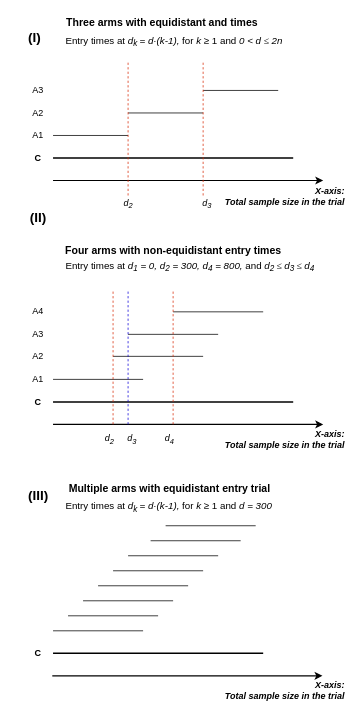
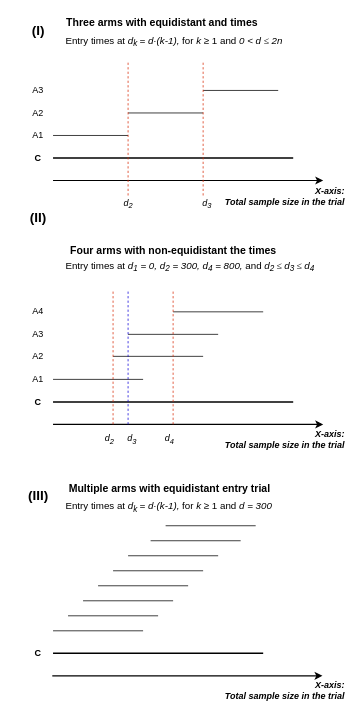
  <mxCell id="0" />
  <mxCell id="1" parent="0" />
  <mxCell id="2" value="" style="endArrow=classic;html=1;rounded=0;strokeWidth=1.5;" parent="1" edge="1"><mxGeometry width="50" height="50" relative="1" as="geometry"><mxPoint x="70" y="240" as="sourcePoint" /><mxPoint x="430" y="240" as="targetPoint" /></mxGeometry></mxCell>
  <mxCell id="3" value="" style="endArrow=none;html=1;rounded=0;fontStyle=1;strokeWidth=2;" parent="1" edge="1"><mxGeometry width="50" height="50" relative="1" as="geometry"><mxPoint x="70" y="210" as="sourcePoint" /><mxPoint x="390" y="210" as="targetPoint" /></mxGeometry></mxCell>
  <mxCell id="4" value="" style="endArrow=none;html=1;rounded=0;" parent="1" edge="1"><mxGeometry width="50" height="50" relative="1" as="geometry"><mxPoint x="70" y="180" as="sourcePoint" /><mxPoint x="170" y="180" as="targetPoint" /></mxGeometry></mxCell>
  <mxCell id="5" value="C" style="text;html=1;strokeColor=none;fillColor=none;align=center;verticalAlign=middle;whiteSpace=wrap;rounded=0;fontStyle=1" parent="1" vertex="1"><mxGeometry y="195" width="60" height="30" as="geometry" x="20" /></mxCell>
  <mxCell id="6" value="A1" style="text;html=1;strokeColor=none;fillColor=none;align=center;verticalAlign=middle;whiteSpace=wrap;rounded=0;" parent="1" vertex="1"><mxGeometry y="165" width="60" height="30" as="geometry" x="20" /></mxCell>
  <mxCell id="7" value="A2" style="text;html=1;strokeColor=none;fillColor=none;align=center;verticalAlign=middle;whiteSpace=wrap;rounded=0;" parent="1" vertex="1"><mxGeometry y="135" width="60" height="30" as="geometry" x="20" /></mxCell>
  <mxCell id="8" value="A3" style="text;html=1;strokeColor=none;fillColor=none;align=center;verticalAlign=middle;whiteSpace=wrap;rounded=0;" parent="1" vertex="1"><mxGeometry y="105" width="60" height="30" as="geometry" x="20" /></mxCell>
  <mxCell id="9" value="" style="endArrow=none;html=1;rounded=0;" parent="1" edge="1"><mxGeometry width="50" height="50" relative="1" as="geometry"><mxPoint x="170" y="150" as="sourcePoint" /><mxPoint x="270" y="150" as="targetPoint" /></mxGeometry></mxCell>
  <mxCell id="10" value="" style="endArrow=none;html=1;rounded=0;" parent="1" edge="1"><mxGeometry width="50" height="50" relative="1" as="geometry"><mxPoint x="270" y="120" as="sourcePoint" /><mxPoint x="370" y="120" as="targetPoint" /></mxGeometry></mxCell>
  <mxCell id="11" value="" style="endArrow=classic;html=1;rounded=0;strokeWidth=1.5;" parent="1" edge="1"><mxGeometry width="50" height="50" relative="1" as="geometry"><mxPoint x="70" y="565" as="sourcePoint" /><mxPoint x="430" y="565" as="targetPoint" /></mxGeometry></mxCell>
  <mxCell id="12" value="" style="endArrow=none;html=1;rounded=0;fontStyle=1;strokeWidth=2;" parent="1" edge="1"><mxGeometry width="50" height="50" relative="1" as="geometry"><mxPoint x="70" y="535" as="sourcePoint" /><mxPoint x="390" y="535" as="targetPoint" /></mxGeometry></mxCell>
  <mxCell id="13" value="C" style="text;html=1;strokeColor=none;fillColor=none;align=center;verticalAlign=middle;whiteSpace=wrap;rounded=0;fontStyle=1" parent="1" vertex="1"><mxGeometry y="520" width="60" height="30" as="geometry" x="20" /></mxCell>
  <mxCell id="14" value="A1" style="text;html=1;strokeColor=none;fillColor=none;align=center;verticalAlign=middle;whiteSpace=wrap;rounded=0;" parent="1" vertex="1"><mxGeometry y="490" width="60" height="30" as="geometry" x="20" /></mxCell>
  <mxCell id="15" value="A2" style="text;html=1;strokeColor=none;fillColor=none;align=center;verticalAlign=middle;whiteSpace=wrap;rounded=0;" parent="1" vertex="1"><mxGeometry y="460" width="60" height="30" as="geometry" x="20" /></mxCell>
  <mxCell id="16" value="A3" style="text;html=1;strokeColor=none;fillColor=none;align=center;verticalAlign=middle;whiteSpace=wrap;rounded=0;" parent="1" vertex="1"><mxGeometry y="430" width="60" height="30" as="geometry" x="20" /></mxCell>
  <mxCell id="17" value="" style="endArrow=none;html=1;rounded=0;" parent="1" edge="1"><mxGeometry width="50" height="50" relative="1" as="geometry"><mxPoint x="230" y="415" as="sourcePoint" /><mxPoint x="350" y="415" as="targetPoint" /></mxGeometry></mxCell>
  <mxCell id="18" value="" style="endArrow=none;html=1;rounded=0;" parent="1" edge="1"><mxGeometry width="50" height="50" relative="1" as="geometry"><mxPoint x="70" y="505" as="sourcePoint" /><mxPoint x="190" y="505" as="targetPoint" /></mxGeometry></mxCell>
  <mxCell id="19" value="" style="endArrow=none;html=1;rounded=0;" parent="1" edge="1"><mxGeometry width="50" height="50" relative="1" as="geometry"><mxPoint x="150" y="474.31" as="sourcePoint" /><mxPoint x="270" y="474.31" as="targetPoint" /></mxGeometry></mxCell>
  <mxCell id="20" value="" style="endArrow=none;html=1;rounded=0;" parent="1" edge="1"><mxGeometry width="50" height="50" relative="1" as="geometry"><mxPoint x="170" y="445" as="sourcePoint" /><mxPoint x="290" y="445" as="targetPoint" /></mxGeometry></mxCell>
  <mxCell id="21" value="A4" style="text;html=1;strokeColor=none;fillColor=none;align=center;verticalAlign=middle;whiteSpace=wrap;rounded=0;" parent="1" vertex="1"><mxGeometry y="400" width="60" height="30" as="geometry" x="20" /></mxCell>
  <mxCell id="22" value="" style="endArrow=none;html=1;rounded=0;fontStyle=1;strokeWidth=2;" parent="1" edge="1"><mxGeometry width="50" height="50" relative="1" as="geometry"><mxPoint x="70" y="870" as="sourcePoint" /><mxPoint x="350" y="870" as="targetPoint" /></mxGeometry></mxCell>
  <mxCell id="23" value="C" style="text;html=1;strokeColor=none;fillColor=none;align=center;verticalAlign=middle;whiteSpace=wrap;rounded=0;fontStyle=1" parent="1" vertex="1"><mxGeometry y="855" width="60" height="30" as="geometry" x="20" /></mxCell>
  <mxCell id="24" value="" style="endArrow=none;html=1;rounded=0;" parent="1" edge="1"><mxGeometry width="50" height="50" relative="1" as="geometry"><mxPoint x="130" y="780" as="sourcePoint" /><mxPoint x="250" y="780" as="targetPoint" /></mxGeometry></mxCell>
  <mxCell id="25" value="" style="endArrow=none;html=1;rounded=0;" parent="1" edge="1"><mxGeometry width="50" height="50" relative="1" as="geometry"><mxPoint x="70" y="840" as="sourcePoint" /><mxPoint x="190" y="840" as="targetPoint" /></mxGeometry></mxCell>
  <mxCell id="26" value="" style="endArrow=none;html=1;rounded=0;" parent="1" edge="1"><mxGeometry width="50" height="50" relative="1" as="geometry"><mxPoint x="90" y="820" as="sourcePoint" /><mxPoint x="210" y="820" as="targetPoint" /></mxGeometry></mxCell>
  <mxCell id="27" value="" style="endArrow=none;html=1;rounded=0;" parent="1" edge="1"><mxGeometry width="50" height="50" relative="1" as="geometry"><mxPoint x="110" y="800" as="sourcePoint" /><mxPoint x="230" y="800" as="targetPoint" /></mxGeometry></mxCell>
  <mxCell id="28" value="" style="endArrow=none;html=1;rounded=0;" parent="1" edge="1"><mxGeometry width="50" height="50" relative="1" as="geometry"><mxPoint x="150" y="760" as="sourcePoint" /><mxPoint x="270" y="760" as="targetPoint" /></mxGeometry></mxCell>
  <mxCell id="29" value="" style="endArrow=none;html=1;rounded=0;" parent="1" edge="1"><mxGeometry width="50" height="50" relative="1" as="geometry"><mxPoint x="170" y="740" as="sourcePoint" /><mxPoint x="290" y="740" as="targetPoint" /></mxGeometry></mxCell>
  <mxCell id="30" value="" style="endArrow=none;html=1;rounded=0;" parent="1" edge="1"><mxGeometry width="50" height="50" relative="1" as="geometry"><mxPoint x="200" y="720" as="sourcePoint" /><mxPoint x="320" y="720" as="targetPoint" /></mxGeometry></mxCell>
  <mxCell id="31" value="" style="endArrow=none;html=1;rounded=0;" parent="1" edge="1"><mxGeometry width="50" height="50" relative="1" as="geometry"><mxPoint x="220" y="700" as="sourcePoint" /><mxPoint x="340" y="700" as="targetPoint" /></mxGeometry></mxCell>
  <mxCell id="32" value="" style="endArrow=none;dashed=1;html=1;rounded=0;fillColor=#f5f5f5;strokeColor=#D92B09;" parent="1" edge="1"><mxGeometry width="50" height="50" relative="1" as="geometry"><mxPoint x="170" y="260" as="sourcePoint" /><mxPoint x="170" y="80" as="targetPoint" /></mxGeometry></mxCell>
  <mxCell id="33" value="" style="endArrow=none;dashed=1;html=1;rounded=0;fillColor=#f5f5f5;strokeColor=#D92B09;" parent="1" edge="1"><mxGeometry width="50" height="50" relative="1" as="geometry"><mxPoint x="270" y="260" as="sourcePoint" /><mxPoint x="270" y="80" as="targetPoint" /></mxGeometry></mxCell>
  <mxCell id="34" value="" style="endArrow=none;dashed=1;html=1;rounded=0;fillColor=#f5f5f5;strokeColor=#D92B09;" parent="1" edge="1"><mxGeometry width="50" height="50" relative="1" as="geometry"><mxPoint x="150" y="565" as="sourcePoint" /><mxPoint x="150" y="385" as="targetPoint" /></mxGeometry></mxCell>
  <mxCell id="35" value="&lt;font style=&quot;font-size: 13px;&quot;&gt;Entry times at&amp;nbsp;&lt;i&gt;d&lt;sub&gt;k&amp;nbsp;&lt;/sub&gt;&lt;/i&gt;&lt;i&gt;= d·(k-1)&lt;/i&gt;&lt;i&gt;, &lt;/i&gt;for &lt;i&gt;k&amp;nbsp;&lt;/i&gt;≥ 1 and&amp;nbsp;&lt;i&gt;0 &amp;lt; d&amp;nbsp;&lt;/i&gt;&lt;span style=&quot;font-family: &amp;quot;calibri&amp;quot;&quot;&gt;≤&amp;nbsp;&lt;/span&gt;&lt;i&gt;2n&lt;/i&gt;&lt;/font&gt;" style="text;html=1;strokeColor=none;fillColor=none;align=left;verticalAlign=middle;whiteSpace=wrap;rounded=0;" parent="1" vertex="1"><mxGeometry x="85" y="40" width="360" height="30" as="geometry" /></mxCell>
  <mxCell id="36" value="&lt;div&gt;&lt;/div&gt;&lt;span style=&quot;border-color: var(--border-color); font-size: 13px;&quot;&gt;Entry times at&lt;i&gt; d&lt;/i&gt;&lt;sub style=&quot;font-style: italic; border-color: var(--border-color);&quot;&gt;1&lt;/sub&gt;&lt;i&gt;&amp;nbsp;= 0,&amp;nbsp;&lt;/i&gt;&lt;i style=&quot;font-style: italic; background-color: initial;&quot;&gt;d&lt;span style=&quot;&quot;&gt;&lt;sub&gt;2&lt;/sub&gt;&amp;nbsp;&lt;/span&gt;= 300,&amp;nbsp;&lt;/i&gt;&lt;i style=&quot;font-style: italic; background-color: initial;&quot;&gt;d&lt;span style=&quot;&quot;&gt;&lt;sub&gt;4&lt;/sub&gt;&amp;nbsp;&lt;/span&gt;= 800,&amp;nbsp;&lt;/i&gt;&lt;span style=&quot;background-color: initial;&quot;&gt;and&amp;nbsp;&lt;/span&gt;&lt;i style=&quot;font-style: italic; border-color: var(--border-color);&quot;&gt;&lt;i style=&quot;border-color: var(--border-color); background-color: initial;&quot;&gt;d&lt;sub style=&quot;border-color: var(--border-color);&quot;&gt;2&amp;nbsp;&lt;/sub&gt;&lt;/i&gt;&lt;/i&gt;&lt;span style=&quot;font-style: italic; background-color: initial; font-family: calibri;&quot;&gt;≤&amp;nbsp;&lt;/span&gt;&lt;i style=&quot;font-style: italic; background-color: initial;&quot;&gt;d&lt;sub&gt;3&amp;nbsp;&lt;/sub&gt;&lt;/i&gt;&lt;span style=&quot;font-style: italic; background-color: initial; font-family: calibri;&quot;&gt;≤&amp;nbsp;&lt;/span&gt;&lt;i style=&quot;font-style: italic; border-color: var(--border-color);&quot;&gt;&lt;i style=&quot;border-color: var(--border-color); background-color: initial;&quot;&gt;d&lt;sub style=&quot;border-color: var(--border-color);&quot;&gt;4&amp;nbsp;&lt;/sub&gt;&lt;/i&gt;&lt;/i&gt;&lt;br&gt;&lt;/span&gt;" style="text;html=1;strokeColor=none;fillColor=none;align=left;verticalAlign=middle;whiteSpace=wrap;rounded=0;" parent="1" vertex="1"><mxGeometry x="85" y="325" width="360" height="60" as="geometry" /></mxCell>
  <mxCell id="37" value="&lt;font style=&quot;font-size: 13px;&quot;&gt;Entry times at&amp;nbsp;&lt;i style=&quot;border-color: var(--border-color);&quot;&gt;d&lt;sub style=&quot;border-color: var(--border-color);&quot;&gt;k&amp;nbsp;&lt;/sub&gt;&lt;/i&gt;&lt;i style=&quot;border-color: var(--border-color);&quot;&gt;= d·(k-1)&lt;/i&gt;&lt;i&gt;,&amp;nbsp;&lt;/i&gt;for&amp;nbsp;&lt;i style=&quot;border-color: var(--border-color);&quot;&gt;k&amp;nbsp;&lt;/i&gt;≥ 1 and&amp;nbsp;&lt;i&gt;d = 300&lt;/i&gt;&lt;/font&gt;" style="text;html=1;strokeColor=none;fillColor=none;align=left;verticalAlign=middle;whiteSpace=wrap;rounded=0;" parent="1" vertex="1"><mxGeometry x="85" y="660" width="290" height="30" as="geometry" /></mxCell>
  <mxCell id="38" value="" style="endArrow=none;dashed=1;html=1;rounded=0;fillColor=#f5f5f5;strokeColor=#D92B09;" parent="1" edge="1"><mxGeometry width="50" height="50" relative="1" as="geometry"><mxPoint x="230" y="565" as="sourcePoint" /><mxPoint x="230" y="385" as="targetPoint" /></mxGeometry></mxCell>
  <mxCell id="39" value="" style="endArrow=none;dashed=1;html=1;rounded=0;fillColor=#f5f5f5;strokeColor=#0E00D9;" parent="1" edge="1"><mxGeometry width="50" height="50" relative="1" as="geometry"><mxPoint x="170" y="565" as="sourcePoint" /><mxPoint x="170" y="385" as="targetPoint" /></mxGeometry></mxCell>
  <mxCell id="40" value="&lt;i&gt;d&lt;sub&gt;2&lt;/sub&gt;&lt;/i&gt;" style="text;html=1;align=center;verticalAlign=middle;resizable=0;points=[];autosize=1;strokeColor=none;fillColor=none;" parent="1" vertex="1"><mxGeometry x="155" y="261" width="30" height="20" as="geometry" /></mxCell>
  <mxCell id="41" value="&lt;i&gt;d&lt;sub&gt;3&lt;/sub&gt;&lt;/i&gt;" style="text;html=1;align=center;verticalAlign=middle;resizable=0;points=[];autosize=1;strokeColor=none;fillColor=none;" parent="1" vertex="1"><mxGeometry x="260" y="261" width="30" height="20" as="geometry" /></mxCell>
  <mxCell id="42" value="&lt;i&gt;d&lt;sub&gt;2&lt;/sub&gt;&lt;/i&gt;" style="text;html=1;align=center;verticalAlign=middle;resizable=0;points=[];autosize=1;strokeColor=none;fillColor=none;" parent="1" vertex="1"><mxGeometry x="130" y="575" width="30" height="20" as="geometry" /></mxCell>
  <mxCell id="43" value="&lt;i&gt;d&lt;sub&gt;4&lt;/sub&gt;&lt;/i&gt;" style="text;html=1;align=center;verticalAlign=middle;resizable=0;points=[];autosize=1;strokeColor=none;fillColor=none;" parent="1" vertex="1"><mxGeometry x="210" y="575" width="30" height="20" as="geometry" /></mxCell>
- <mxCell id="44" value="&lt;b&gt;&lt;font style=&quot;font-size: 18px&quot;&gt;(I)&lt;/font&gt;&lt;/b&gt;" style="text;html=1;align=center;verticalAlign=middle;resizable=0;points=[];autosize=1;strokeColor=none;fillColor=none;" parent="1" vertex="1"><mxGeometry x="25" y="30" width="40" height="40" as="geometry" /></mxCell>
+ <mxCell id="44" value="&lt;b&gt;&lt;font style=&quot;font-size: 18px&quot;&gt;(I)&lt;/font&gt;&lt;/b&gt;" style="text;html=1;align=center;verticalAlign=middle;resizable=0;points=[];autosize=1;strokeColor=none;fillColor=none;" parent="1" vertex="1"><mxGeometry x="30" width="40" height="40" as="geometry" y="20" /></mxCell>
  <mxCell id="45" value="&lt;b&gt;&lt;font style=&quot;font-size: 18px&quot;&gt;(II)&lt;/font&gt;&lt;/b&gt;" style="text;html=1;align=center;verticalAlign=middle;resizable=0;points=[];autosize=1;strokeColor=none;fillColor=none;" parent="1" vertex="1"><mxGeometry x="25" y="270" width="50" height="40" as="geometry" /></mxCell>
  <mxCell id="46" value="&lt;b&gt;&lt;font style=&quot;font-size: 18px&quot;&gt;(III)&lt;/font&gt;&lt;/b&gt;" style="text;html=1;align=center;verticalAlign=middle;resizable=0;points=[];autosize=1;strokeColor=none;fillColor=none;" parent="1" vertex="1"><mxGeometry x="25" y="640" width="50" height="40" as="geometry" /></mxCell>
  <mxCell id="47" value="&lt;b&gt;&lt;font style=&quot;font-size: 14px&quot;&gt;Three arms with equidistant and times&lt;/font&gt;&lt;/b&gt;" style="text;html=1;align=center;verticalAlign=middle;resizable=0;points=[];autosize=1;strokeColor=none;fillColor=none;" parent="1" vertex="1"><mxGeometry x="75" width="280" height="20" as="geometry" y="20" /></mxCell>
- <mxCell id="48" value="&lt;b&gt;&lt;font style=&quot;font-size: 14px&quot;&gt;Four arms with non-equidistant entry times&lt;/font&gt;&lt;/b&gt;" style="text;html=1;align=center;verticalAlign=middle;resizable=0;points=[];autosize=1;strokeColor=none;fillColor=none;" parent="1" vertex="1"><mxGeometry x="80" y="323" width="300" height="20" as="geometry" /></mxCell>
+ <mxCell id="48" value="&lt;b&gt;&lt;font style=&quot;font-size: 14px&quot;&gt;Four arms with non-equidistant the times&lt;/font&gt;&lt;/b&gt;" style="text;html=1;align=center;verticalAlign=middle;resizable=0;points=[];autosize=1;strokeColor=none;fillColor=none;" parent="1" vertex="1"><mxGeometry x="80" y="323" width="300" height="20" as="geometry" /></mxCell>
  <mxCell id="49" value="&lt;b&gt;&lt;font style=&quot;font-size: 14px&quot;&gt;Multiple arms with equidistant entry trial&lt;/font&gt;&lt;/b&gt;" style="text;html=1;align=center;verticalAlign=middle;resizable=0;points=[];autosize=1;strokeColor=none;fillColor=none;" parent="1" vertex="1"><mxGeometry x="80" y="640" width="290" height="20" as="geometry" /></mxCell>
  <mxCell id="50" value="&lt;i&gt;d&lt;sub&gt;3&lt;/sub&gt;&lt;/i&gt;" style="text;html=1;align=center;verticalAlign=middle;resizable=0;points=[];autosize=1;strokeColor=none;fillColor=none;" parent="1" vertex="1"><mxGeometry x="160" y="575" width="30" height="20" as="geometry" /></mxCell>
  <mxCell id="51" value="&lt;i style=&quot;&quot;&gt;&lt;b&gt;X-axis:&lt;br&gt;Total sample size in the trial&lt;/b&gt;&lt;/i&gt;" style="text;html=1;align=right;verticalAlign=middle;resizable=0;points=[];autosize=1;strokeColor=none;fillColor=none;" parent="1" vertex="1"><mxGeometry x="280" y="241" width="180" height="40" as="geometry" /></mxCell>
  <mxCell id="52" value="&lt;i style=&quot;&quot;&gt;&lt;b&gt;X-axis:&lt;br&gt;Total sample size in the trial&lt;/b&gt;&lt;/i&gt;" style="text;html=1;align=right;verticalAlign=middle;resizable=0;points=[];autosize=1;strokeColor=none;fillColor=none;" parent="1" vertex="1"><mxGeometry x="280" y="565" width="180" height="40" as="geometry" /></mxCell>
  <mxCell id="53" value="&lt;i style=&quot;&quot;&gt;&lt;b&gt;X-axis:&lt;br&gt;Total sample size in the trial&lt;/b&gt;&lt;/i&gt;" style="text;html=1;align=right;verticalAlign=middle;resizable=0;points=[];autosize=1;strokeColor=none;fillColor=none;" parent="1" vertex="1"><mxGeometry x="280" y="900" width="180" height="40" as="geometry" /></mxCell>
  <mxCell id="54" value="" style="endArrow=classic;html=1;rounded=0;strokeWidth=1.5;" edge="1" parent="1"><mxGeometry width="50" height="50" relative="1" as="geometry"><mxPoint x="69" y="900" as="sourcePoint" /><mxPoint x="429" y="900" as="targetPoint" /></mxGeometry></mxCell>
